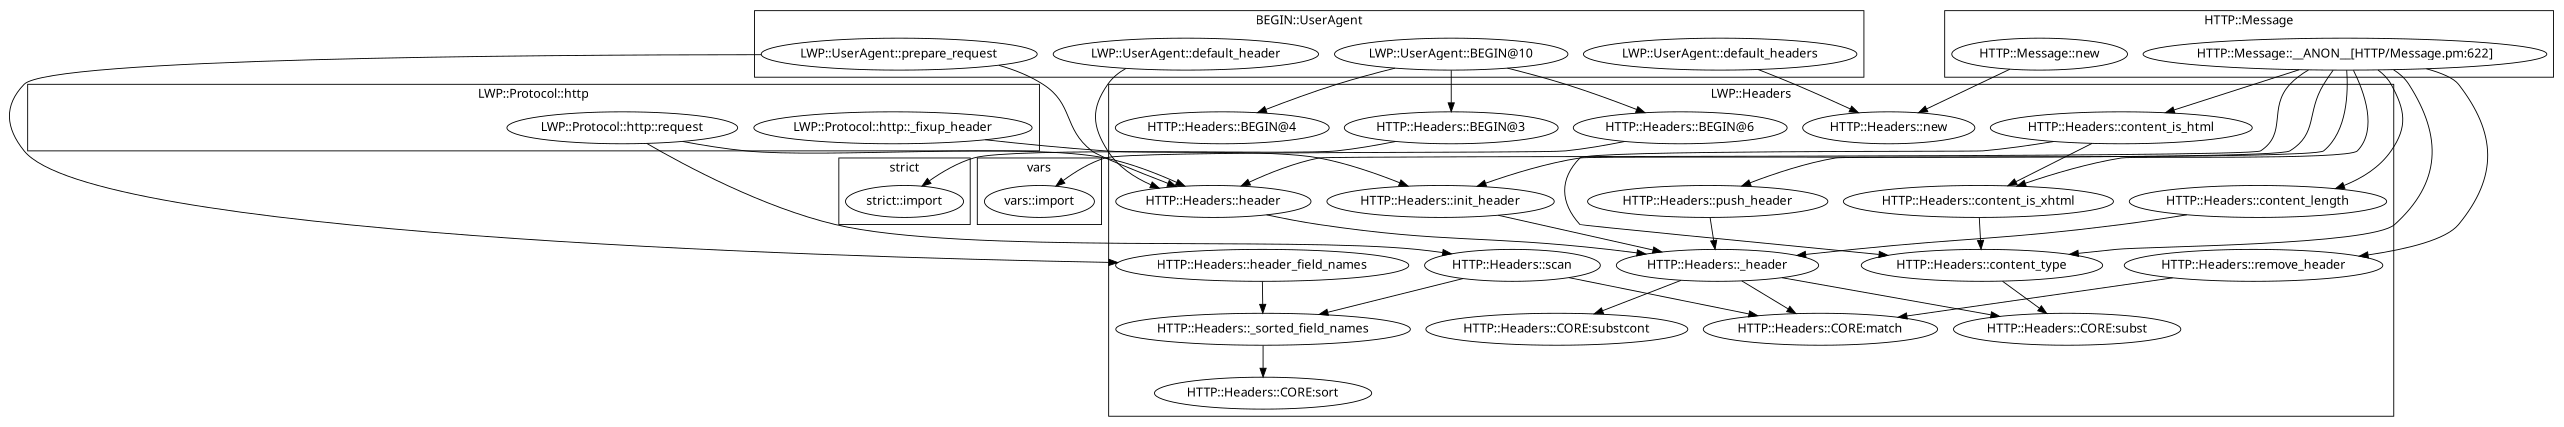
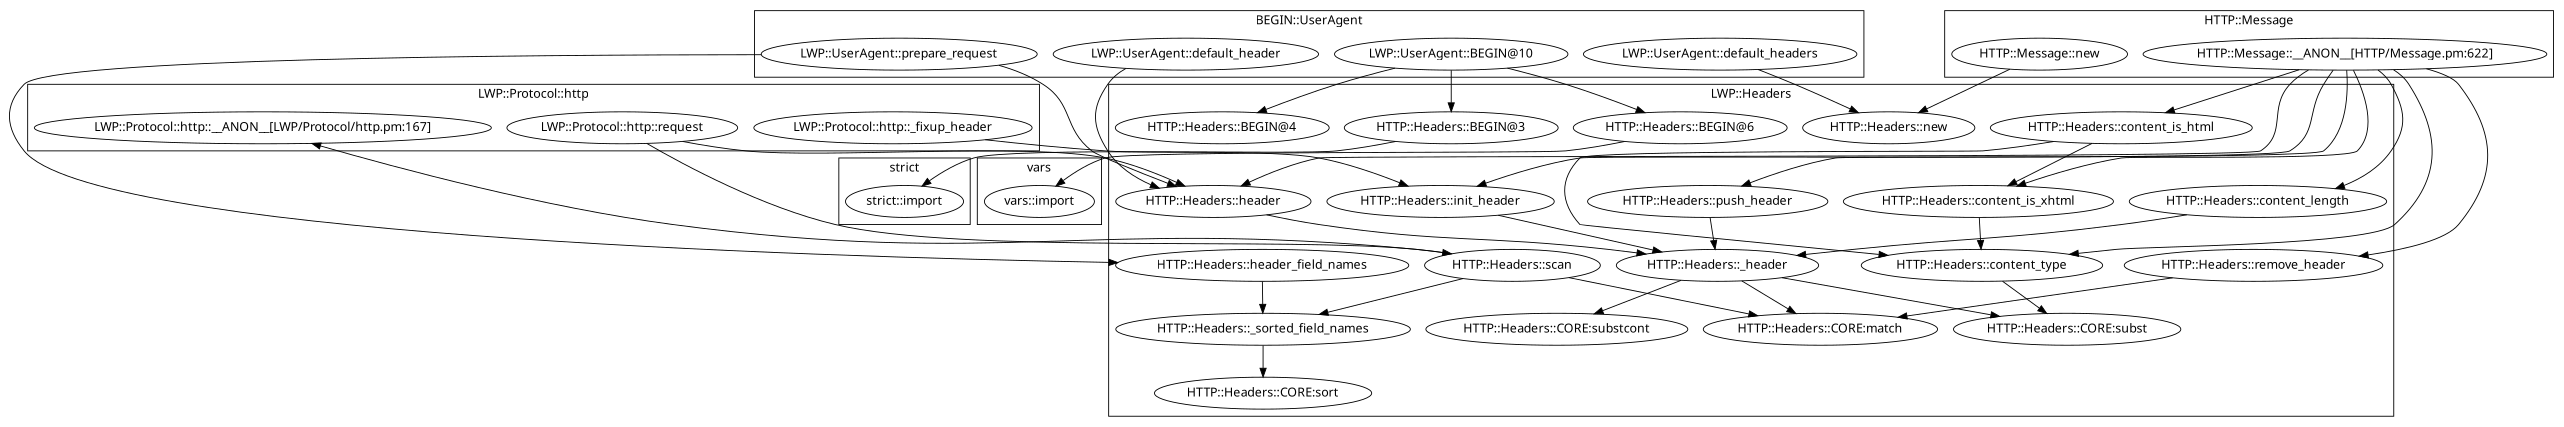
  digraph {
    fontname="Noto Sans"
    node [fontname="Noto Sans"]
    edge [fontname="Noto Sans"]
    "LWP::UserAgent::default_header"
    "LWP::UserAgent::default_headers"
    "LWP::UserAgent::prepare_request"
    "LWP::UserAgent::BEGIN@10"
    "vars::import"
    "HTTP::Headers::CORE:match"
    "HTTP::Headers::content_is_xhtml"
    "HTTP::Headers::header_field_names"
    "HTTP::Headers::CORE:substcont"
    "HTTP::Headers::CORE:sort"
    "HTTP::Headers::push_header"
    "HTTP::Headers::CORE:subst"
    "HTTP::Headers::BEGIN@4"
    "HTTP::Headers::BEGIN@3"
    "HTTP::Headers::_sorted_field_names"
    "HTTP::Headers::remove_header"
    "HTTP::Headers::init_header"
    "HTTP::Headers::content_length"
    "HTTP::Headers::new"
    "HTTP::Headers::scan"
    "HTTP::Headers::BEGIN@6"
    "HTTP::Headers::content_is_html"
    "HTTP::Headers::header"
    "HTTP::Headers::content_type"
    "HTTP::Headers::_header"
    "HTTP::Message::__ANON__[HTTP/Message.pm:622]"
    "HTTP::Message::new"
    "strict::import"
    "LWP::Protocol::http::_fixup_header"
    "LWP::Protocol::http::request"
+   "LWP::Protocol::http::__ANON__[LWP/Protocol/http.pm:167]"
    subgraph cluster_1 {
      label="BEGIN::UserAgent"
      "LWP::UserAgent::default_header"
      "LWP::UserAgent::default_headers"
      "LWP::UserAgent::prepare_request"
      "LWP::UserAgent::BEGIN@10"
    }
    subgraph cluster_2 {
      label=vars
      "vars::import"
    }
    subgraph cluster_3 {
      label="LWP::Headers"
      "HTTP::Headers::CORE:match"
      "HTTP::Headers::content_is_xhtml"
      "HTTP::Headers::header_field_names"
      "HTTP::Headers::CORE:substcont"
      "HTTP::Headers::CORE:sort"
      "HTTP::Headers::push_header"
      "HTTP::Headers::CORE:subst"
      "HTTP::Headers::BEGIN@4"
      "HTTP::Headers::BEGIN@3"
      "HTTP::Headers::_sorted_field_names"
      "HTTP::Headers::remove_header"
      "HTTP::Headers::init_header"
      "HTTP::Headers::content_length"
      "HTTP::Headers::new"
      "HTTP::Headers::scan"
      "HTTP::Headers::BEGIN@6"
      "HTTP::Headers::content_is_html"
      "HTTP::Headers::header"
      "HTTP::Headers::content_type"
      "HTTP::Headers::_header"
    }
    subgraph cluster_4 {
      label="HTTP::Message"
      "HTTP::Message::__ANON__[HTTP/Message.pm:622]"
      "HTTP::Message::new"
    }
    subgraph cluster_5 {
      label="strict"
      "strict::import"
    }
    subgraph cluster_6 {
      label="LWP::Protocol::http"
      "LWP::Protocol::http::_fixup_header"
      "LWP::Protocol::http::request"
+     "LWP::Protocol::http::__ANON__[LWP/Protocol/http.pm:167]"
    }
    "LWP::UserAgent::default_header" -> "HTTP::Headers::header"
    "LWP::UserAgent::default_headers" -> "HTTP::Headers::new"
    "LWP::UserAgent::prepare_request" -> "HTTP::Headers::header_field_names"
    "LWP::UserAgent::prepare_request" -> "HTTP::Headers::header"
    "LWP::UserAgent::BEGIN@10" -> "HTTP::Headers::BEGIN@4"
    "LWP::UserAgent::BEGIN@10" -> "HTTP::Headers::BEGIN@3"
    "LWP::UserAgent::BEGIN@10" -> "HTTP::Headers::BEGIN@6"
    "HTTP::Headers::content_is_xhtml" -> "HTTP::Headers::content_type"
    "HTTP::Headers::header_field_names" -> "HTTP::Headers::_sorted_field_names"
    "HTTP::Headers::push_header" -> "HTTP::Headers::_header"
    "HTTP::Headers::BEGIN@3" -> "strict::import"
    "HTTP::Headers::_sorted_field_names" -> "HTTP::Headers::CORE:sort"
    "HTTP::Headers::remove_header" -> "HTTP::Headers::CORE:match"
    "HTTP::Headers::init_header" -> "HTTP::Headers::_header"
    "HTTP::Headers::content_length" -> "HTTP::Headers::_header"
    "HTTP::Headers::scan" -> "HTTP::Headers::CORE:match"
    "HTTP::Headers::scan" -> "HTTP::Headers::_sorted_field_names"
+   "HTTP::Headers::scan" -> "LWP::Protocol::http::__ANON__[LWP/Protocol/http.pm:167]"
    "HTTP::Headers::BEGIN@6" -> "vars::import"
    "HTTP::Headers::content_is_html" -> "HTTP::Headers::content_is_xhtml"
    "HTTP::Headers::content_is_html" -> "HTTP::Headers::content_type"
    "HTTP::Headers::header" -> "HTTP::Headers::_header"
    "HTTP::Headers::content_type" -> "HTTP::Headers::CORE:subst"
    "HTTP::Headers::_header" -> "HTTP::Headers::CORE:match"
    "HTTP::Headers::_header" -> "HTTP::Headers::CORE:substcont"
    "HTTP::Headers::_header" -> "HTTP::Headers::CORE:subst"
    "HTTP::Message::__ANON__[HTTP/Message.pm:622]" -> "HTTP::Headers::content_is_xhtml"
    "HTTP::Message::__ANON__[HTTP/Message.pm:622]" -> "HTTP::Headers::push_header"
    "HTTP::Message::__ANON__[HTTP/Message.pm:622]" -> "HTTP::Headers::remove_header"
    "HTTP::Message::__ANON__[HTTP/Message.pm:622]" -> "HTTP::Headers::init_header"
    "HTTP::Message::__ANON__[HTTP/Message.pm:622]" -> "HTTP::Headers::content_length"
    "HTTP::Message::__ANON__[HTTP/Message.pm:622]" -> "HTTP::Headers::content_is_html"
    "HTTP::Message::__ANON__[HTTP/Message.pm:622]" -> "HTTP::Headers::header"
    "HTTP::Message::__ANON__[HTTP/Message.pm:622]" -> "HTTP::Headers::content_type"
    "HTTP::Message::new" -> "HTTP::Headers::new"
    "LWP::Protocol::http::_fixup_header" -> "HTTP::Headers::init_header"
    "LWP::Protocol::http::request" -> "HTTP::Headers::scan"
    "LWP::Protocol::http::request" -> "HTTP::Headers::header"
  }
